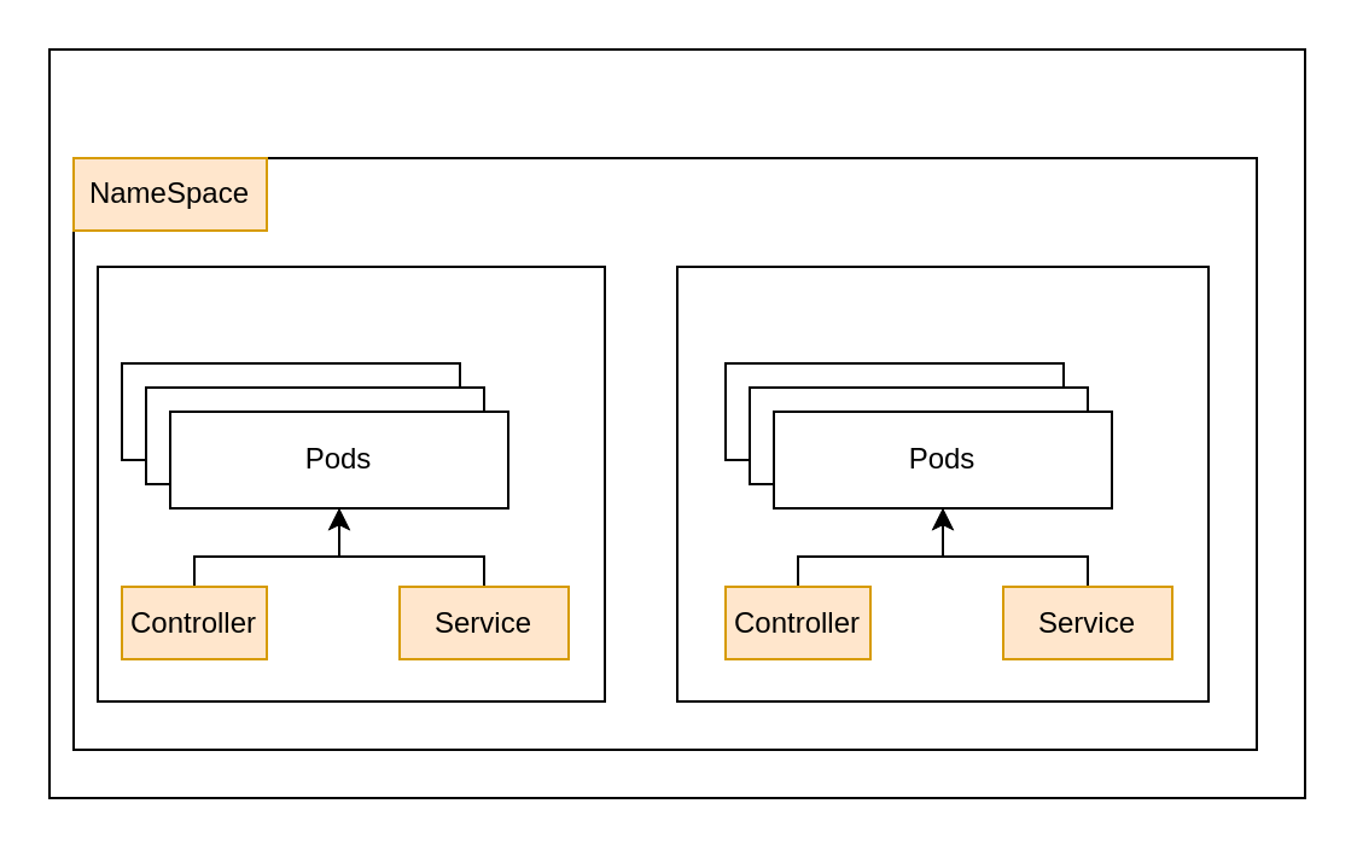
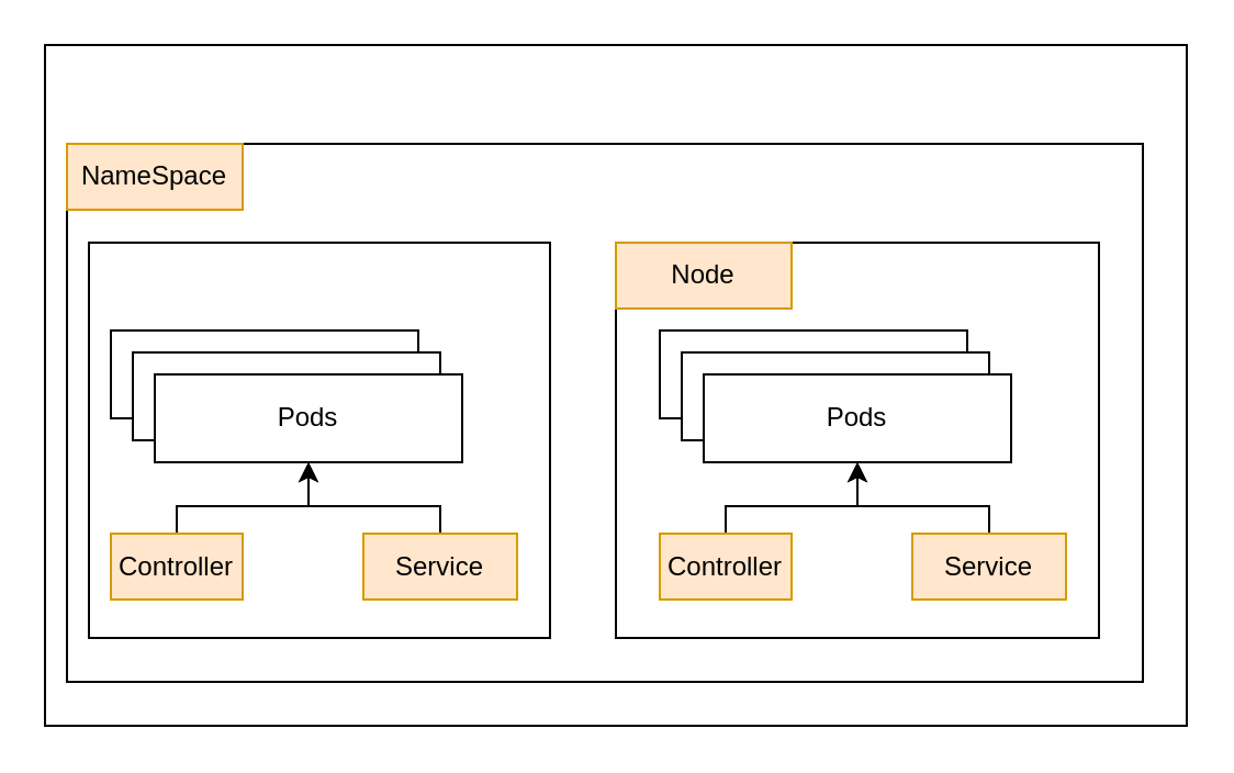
  <mxCell id="0" />
  <mxCell id="1" parent="0" />
  <mxCell id="2" value="" style="rounded=0;whiteSpace=wrap;html=1;" vertex="1" parent="1"><mxGeometry x="20" y="20" width="520" height="310" as="geometry" /></mxCell>
  <mxCell id="3" value="&lt;span data-darkreader-inline-color=&quot;&quot; style=&quot;color: rgba(0, 0, 0, 0); font-family: monospace; font-size: 0px; text-align: start; --darkreader-inline-color:rgba(32, 31, 30, 0);&quot;&gt;%3CmxGraphModel%3E%3Croot%3E%3CmxCell%20id%3D%220%22%2F%3E%3CmxCell%20id%3D%221%22%20parent%3D%220%22%2F%3E%3CmxCell%20id%3D%222%22%20value%3D%22Controller%22%20style%3D%22text%3Bhtml%3D1%3BstrokeColor%3D%23d79b00%3BfillColor%3D%23ffe6cc%3Balign%3Dcenter%3BverticalAlign%3Dmiddle%3BwhiteSpace%3Dwrap%3Brounded%3D0%3BlabelBackgroundColor%3Dnone%3BlabelBorderColor%3Dnone%3B%22%20vertex%3D%221%22%20parent%3D%221%22%3E%3CmxGeometry%20x%3D%22170%22%20y%3D%22600%22%20width%3D%2260%22%20height%3D%2230%22%20as%3D%22geometry%22%2F%3E%3C%2FmxCell%3E%3C%2Froot%3E%3C%2FmxGraphModel%3E&lt;/span&gt;" style="rounded=0;whiteSpace=wrap;html=1;" vertex="1" parent="1"><mxGeometry x="30" y="65" width="490" height="245" as="geometry" /></mxCell>
  <mxCell id="4" value="NameSpace" style="text;html=1;strokeColor=#d79b00;fillColor=#ffe6cc;align=center;verticalAlign=middle;whiteSpace=wrap;rounded=0;labelBackgroundColor=none;labelBorderColor=none;" vertex="1" parent="1"><mxGeometry x="30" y="65" width="80" height="30" as="geometry" /></mxCell>
  <mxCell id="5" value="" style="rounded=0;whiteSpace=wrap;html=1;" vertex="1" parent="1"><mxGeometry x="280" y="110" width="220" height="180" as="geometry" /></mxCell>
  <mxCell id="6" value="Pod" style="rounded=0;whiteSpace=wrap;html=1;" vertex="1" parent="1"><mxGeometry x="300" y="150" width="140" height="40" as="geometry" /></mxCell>
  <mxCell id="7" value="Pod" style="rounded=0;whiteSpace=wrap;html=1;" vertex="1" parent="1"><mxGeometry x="310" y="160" width="140" height="40" as="geometry" /></mxCell>
  <mxCell id="8" value="Pods" style="rounded=0;whiteSpace=wrap;html=1;" vertex="1" parent="1"><mxGeometry x="320" y="170" width="140" height="40" as="geometry" /></mxCell>
  <mxCell id="9" style="edgeStyle=orthogonalEdgeStyle;rounded=0;orthogonalLoop=1;jettySize=auto;html=1;exitX=0.5;exitY=0;exitDx=0;exitDy=0;" edge="1" parent="1" source="10" target="8"><mxGeometry relative="1" as="geometry"><Array as="points"><mxPoint x="330" y="230" /><mxPoint x="390" y="230" /></Array></mxGeometry></mxCell>
  <mxCell id="10" value="Controller" style="text;html=1;strokeColor=#d79b00;fillColor=#ffe6cc;align=center;verticalAlign=middle;whiteSpace=wrap;rounded=0;labelBackgroundColor=none;labelBorderColor=none;" vertex="1" parent="1"><mxGeometry x="300" y="242.5" width="60" height="30" as="geometry" /></mxCell>
  <mxCell id="11" style="edgeStyle=orthogonalEdgeStyle;rounded=0;orthogonalLoop=1;jettySize=auto;html=1;exitX=0.5;exitY=0;exitDx=0;exitDy=0;entryX=0.5;entryY=1;entryDx=0;entryDy=0;" edge="1" parent="1" source="12" target="8"><mxGeometry relative="1" as="geometry"><Array as="points"><mxPoint x="450" y="230" /><mxPoint x="390" y="230" /></Array></mxGeometry></mxCell>
  <mxCell id="12" value="Service" style="text;html=1;strokeColor=#d79b00;fillColor=#ffe6cc;align=center;verticalAlign=middle;whiteSpace=wrap;rounded=0;labelBackgroundColor=none;labelBorderColor=none;" vertex="1" parent="1"><mxGeometry x="415" y="242.5" width="70" height="30" as="geometry" /></mxCell>
+ <mxCell id="13" value="Node" style="text;html=1;strokeColor=#d79b00;fillColor=#ffe6cc;align=center;verticalAlign=middle;whiteSpace=wrap;rounded=0;labelBackgroundColor=none;labelBorderColor=none;" vertex="1" parent="1"><mxGeometry x="280" y="110" width="80" height="30" as="geometry" /></mxCell>
  <mxCell id="14" value="" style="rounded=0;whiteSpace=wrap;html=1;" vertex="1" parent="1"><mxGeometry x="40" y="110" width="210" height="180" as="geometry" /></mxCell>
  <mxCell id="15" value="Pod" style="rounded=0;whiteSpace=wrap;html=1;" vertex="1" parent="1"><mxGeometry x="50" y="150" width="140" height="40" as="geometry" /></mxCell>
  <mxCell id="16" value="Pod" style="rounded=0;whiteSpace=wrap;html=1;" vertex="1" parent="1"><mxGeometry x="60" y="160" width="140" height="40" as="geometry" /></mxCell>
  <mxCell id="17" value="Pods" style="rounded=0;whiteSpace=wrap;html=1;" vertex="1" parent="1"><mxGeometry x="70" y="170" width="140" height="40" as="geometry" /></mxCell>
  <mxCell id="18" style="edgeStyle=orthogonalEdgeStyle;rounded=0;orthogonalLoop=1;jettySize=auto;html=1;exitX=0.5;exitY=0;exitDx=0;exitDy=0;" edge="1" parent="1" source="19" target="17"><mxGeometry relative="1" as="geometry"><Array as="points"><mxPoint x="80" y="230" /><mxPoint x="140" y="230" /></Array></mxGeometry></mxCell>
  <mxCell id="19" value="Controller" style="text;html=1;strokeColor=#d79b00;fillColor=#ffe6cc;align=center;verticalAlign=middle;whiteSpace=wrap;rounded=0;labelBackgroundColor=none;labelBorderColor=none;" vertex="1" parent="1"><mxGeometry x="50" y="242.5" width="60" height="30" as="geometry" /></mxCell>
  <mxCell id="20" style="edgeStyle=orthogonalEdgeStyle;rounded=0;orthogonalLoop=1;jettySize=auto;html=1;exitX=0.5;exitY=0;exitDx=0;exitDy=0;entryX=0.5;entryY=1;entryDx=0;entryDy=0;" edge="1" parent="1" source="21" target="17"><mxGeometry relative="1" as="geometry"><Array as="points"><mxPoint x="200" y="230" /><mxPoint x="140" y="230" /></Array></mxGeometry></mxCell>
  <mxCell id="21" value="Service" style="text;html=1;strokeColor=#d79b00;fillColor=#ffe6cc;align=center;verticalAlign=middle;whiteSpace=wrap;rounded=0;labelBackgroundColor=none;labelBorderColor=none;" vertex="1" parent="1"><mxGeometry x="165" y="242.5" width="70" height="30" as="geometry" /></mxCell>
